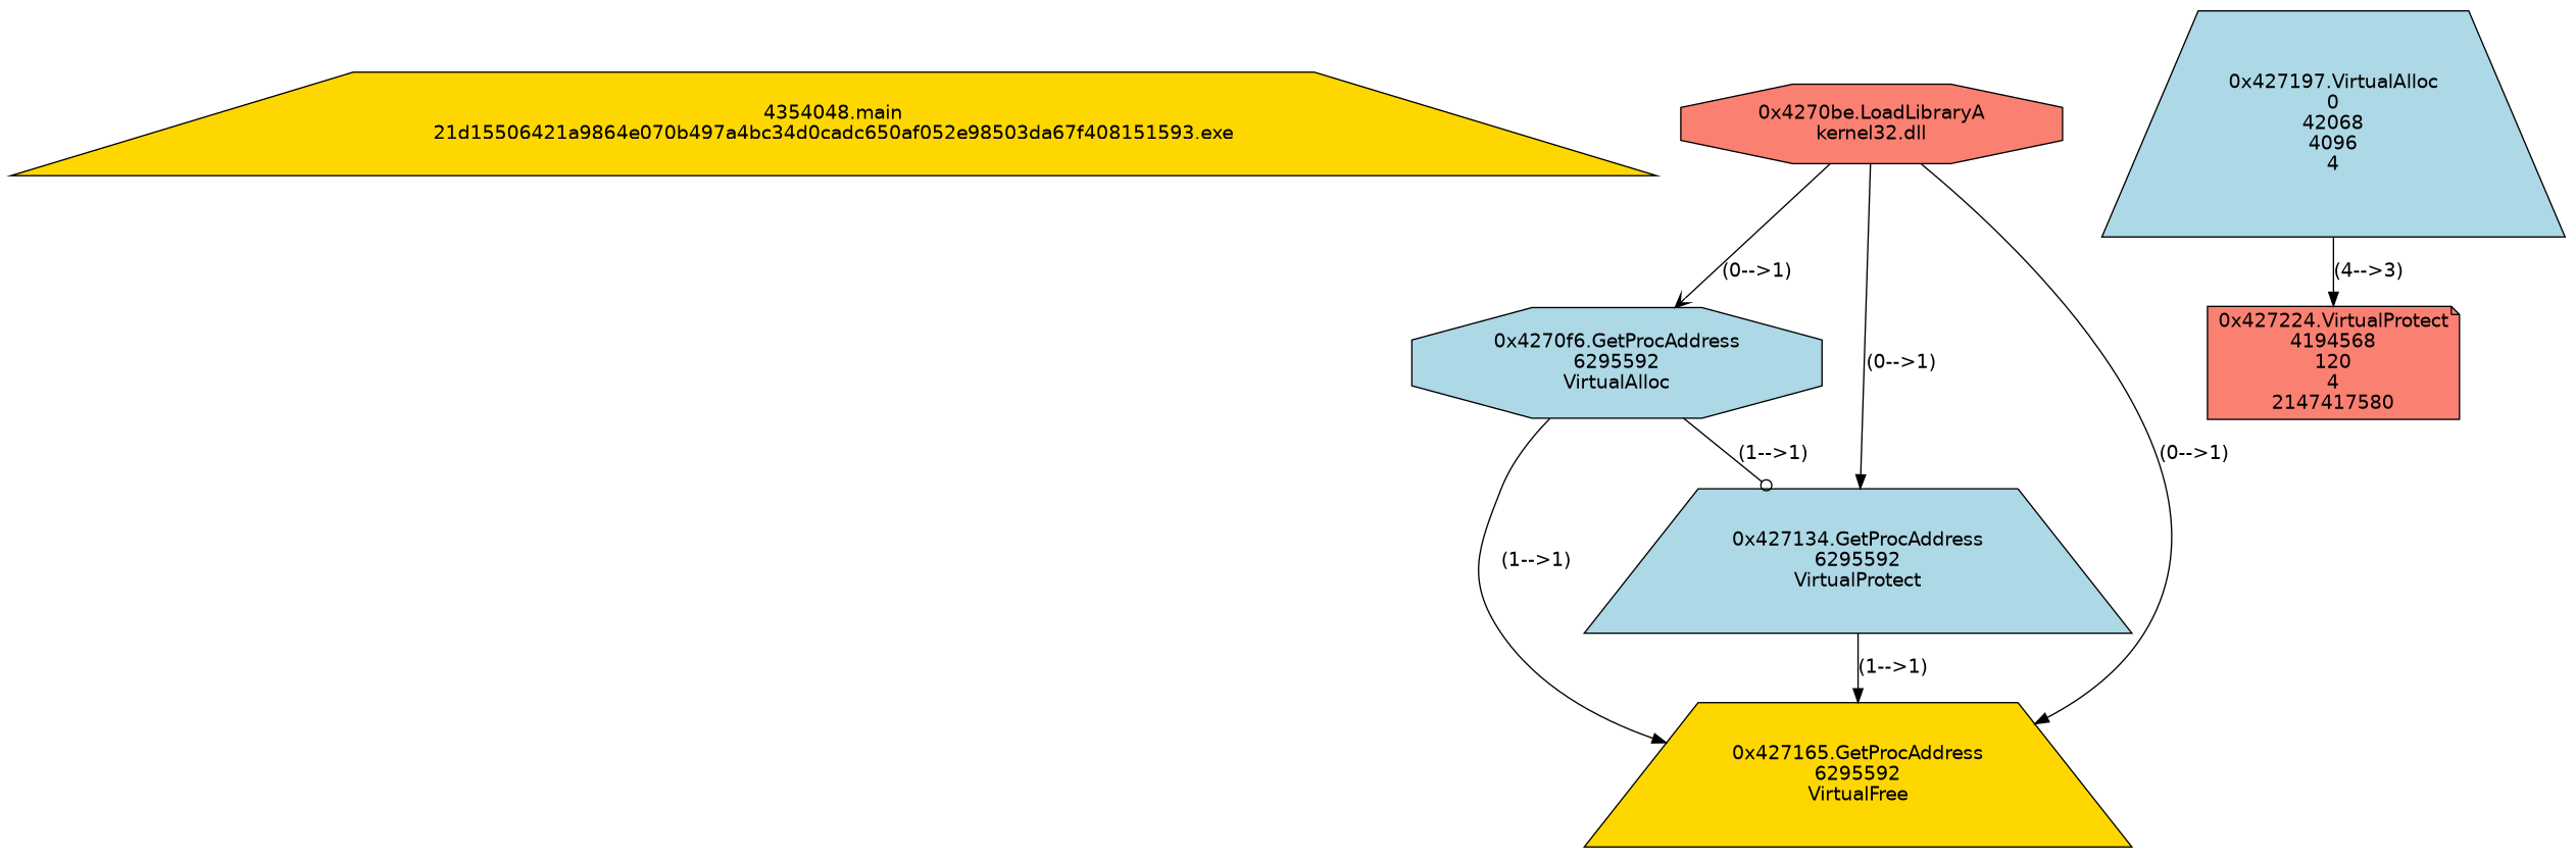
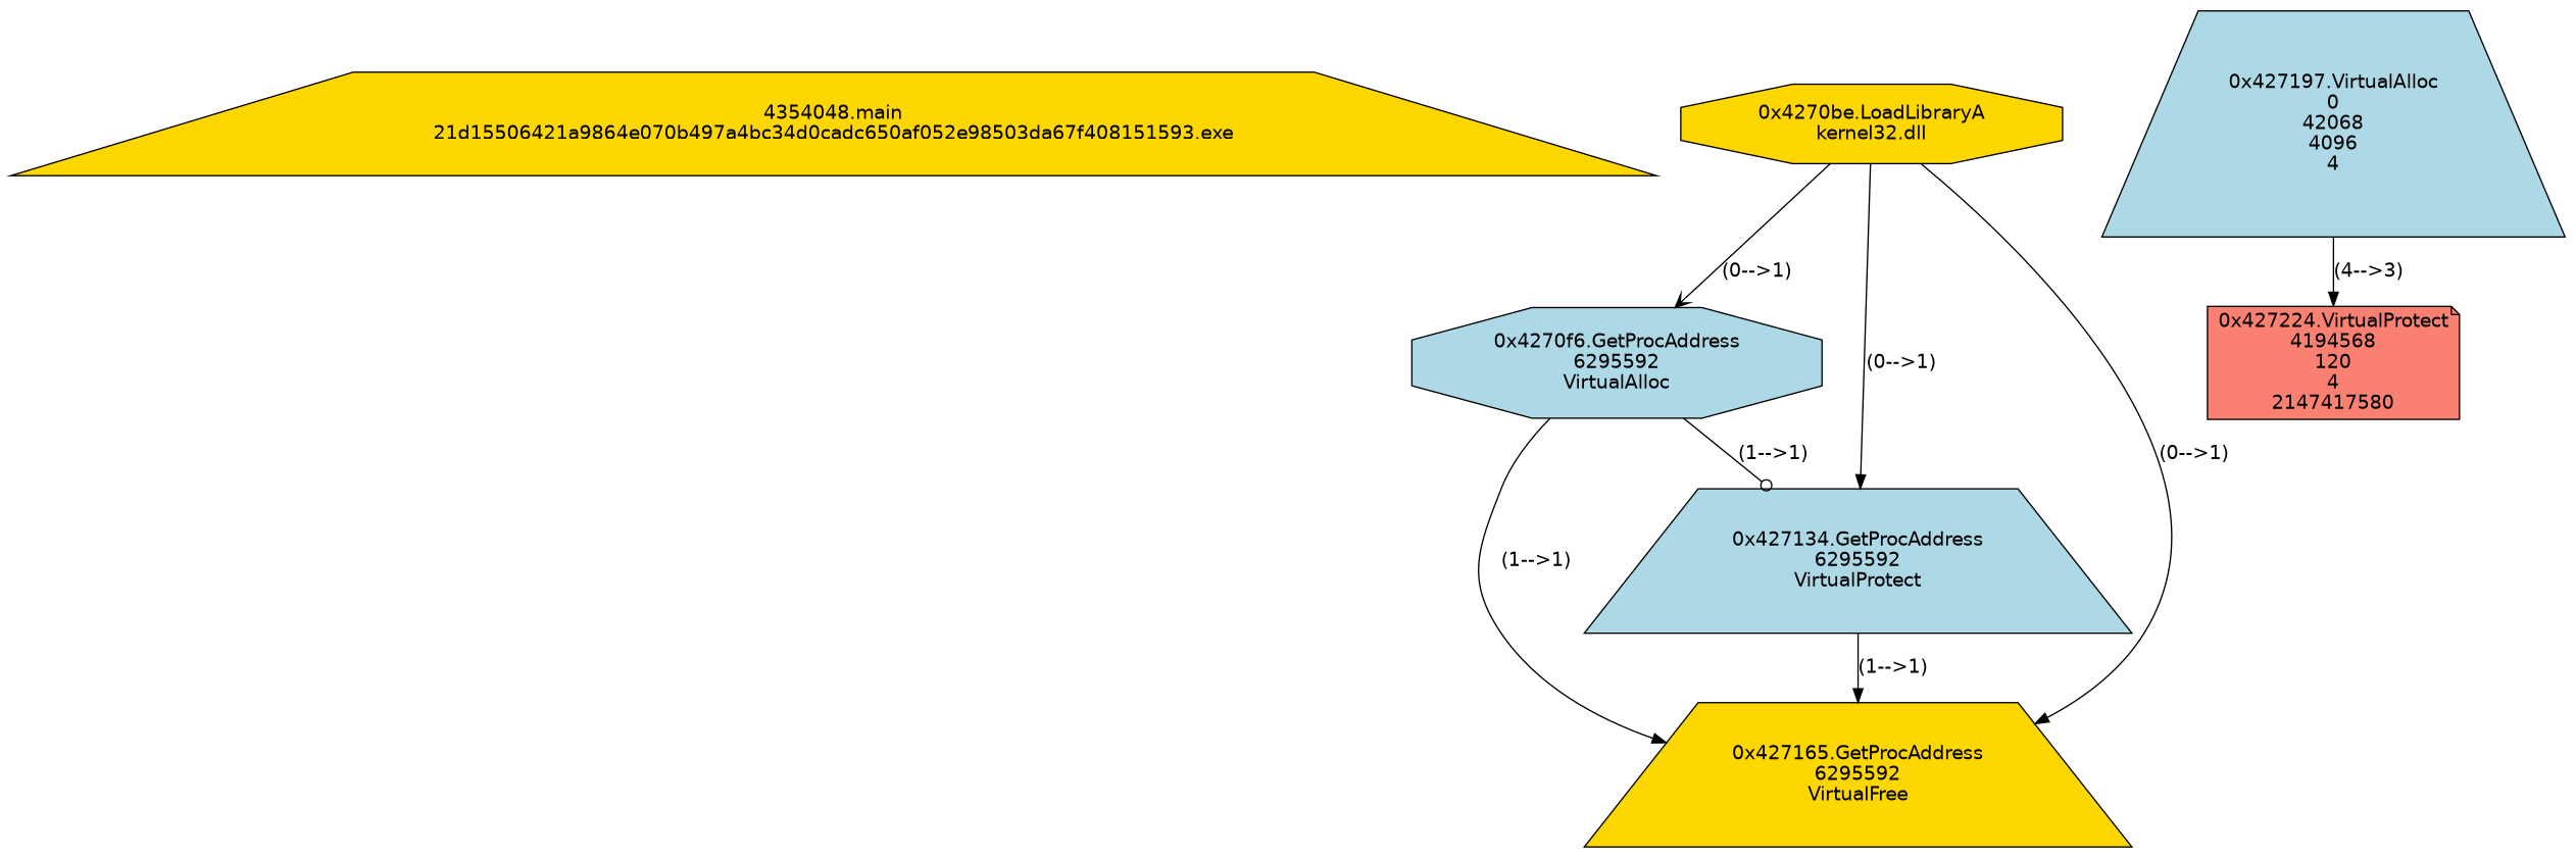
  digraph {
    fontname="DejaVu Sans"
    node [fillcolor=lightblue fontname="DejaVu Sans" shape=trapezium style=filled]
    edge [arrowhead=normal fontname="DejaVu Sans"]
    n1 [fillcolor=gold label="4354048.main\n21d15506421a9864e070b497a4bc34d0cadc650af052e98503da67f408151593.exe"]
-   n2 [fillcolor=salmon label="0x4270be.LoadLibraryA\nkernel32.dll" shape=octagon]
+   n2 [fillcolor=gold label="0x4270be.LoadLibraryA\nkernel32.dll" shape=octagon]
    n3 [label="0x4270f6.GetProcAddress\n6295592\nVirtualAlloc" shape=octagon]
    n4 [label="0x427134.GetProcAddress\n6295592\nVirtualProtect"]
    n5 [fillcolor=gold label="0x427165.GetProcAddress\n6295592\nVirtualFree"]
    n6 [label="0x427197.VirtualAlloc\n0\n42068\n4096\n4"]
    n7 [fillcolor=salmon label="0x427224.VirtualProtect\n4194568\n120\n4\n2147417580" shape=note]
    n2 -> n3 [arrowhead=vee label="(0-->1)"]
    n2 -> n4 [label="(0-->1)"]
    n2 -> n5 [label="(0-->1)"]
    n3 -> n4 [arrowhead=odot label="(1-->1)"]
    n3 -> n5 [label="(1-->1)"]
    n4 -> n5 [label="(1-->1)"]
    n6 -> n7 [label="(4-->3)"]
  }
